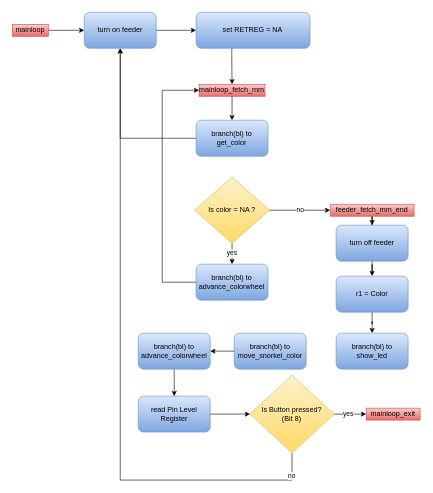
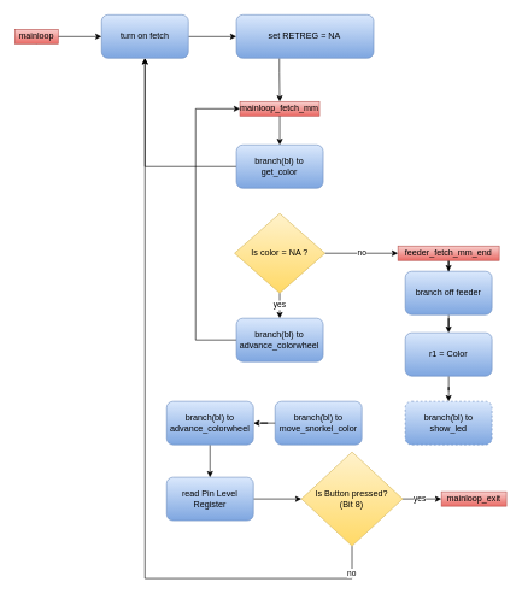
  <mxCell id="0" />
  <mxCell id="1" parent="0" />
  <mxCell id="2" value="" style="edgeStyle=orthogonalEdgeStyle;rounded=0;orthogonalLoop=1;jettySize=auto;html=1;exitX=0.5;exitY=1;exitDx=0;exitDy=0;entryX=0;entryY=0.5;entryDx=0;entryDy=0;" parent="1" source="3" target="31" edge="1"><mxGeometry relative="1" as="geometry"><mxPoint x="386.43" y="-120" as="sourcePoint" /><mxPoint x="386.43" y="-40" as="targetPoint" /><Array as="points"><mxPoint x="50" y="50" /></Array></mxGeometry></mxCell>
  <mxCell id="3" value="mainloop" style="text;html=1;strokeColor=#b85450;fillColor=#f8cecc;align=center;verticalAlign=middle;whiteSpace=wrap;rounded=0;gradientColor=#ea6b66;" parent="1" vertex="1"><mxGeometry x="20" y="40" width="60" height="20" as="geometry" /></mxCell>
  <mxCell id="4" value="" style="edgeStyle=orthogonalEdgeStyle;rounded=0;orthogonalLoop=1;jettySize=auto;html=1;" parent="1" source="5" target="8" edge="1"><mxGeometry relative="1" as="geometry" /></mxCell>
  <mxCell id="5" value="read Pin Level Register" style="rounded=1;whiteSpace=wrap;html=1;gradientColor=#7ea6e0;fillColor=#dae8fc;strokeColor=#6c8ebf;" parent="1" vertex="1"><mxGeometry x="230" y="660" width="120" height="60" as="geometry" /></mxCell>
  <mxCell id="6" value="no" style="edgeStyle=orthogonalEdgeStyle;rounded=0;orthogonalLoop=1;jettySize=auto;html=1;entryX=0.5;entryY=1;entryDx=0;entryDy=0;exitX=0.5;exitY=1;exitDx=0;exitDy=0;" parent="1" source="8" target="31" edge="1"><mxGeometry x="-0.927" relative="1" as="geometry"><mxPoint x="580" y="1090" as="targetPoint" /><Array as="points"><mxPoint x="486" y="800" /><mxPoint x="200" y="800" /></Array><mxPoint as="offset" /></mxGeometry></mxCell>
  <mxCell id="7" value="yes" style="edgeStyle=orthogonalEdgeStyle;rounded=0;orthogonalLoop=1;jettySize=auto;html=1;exitX=1;exitY=0.5;exitDx=0;exitDy=0;entryX=0;entryY=0.5;entryDx=0;entryDy=0;" parent="1" source="8" target="29" edge="1"><mxGeometry x="-0.12" relative="1" as="geometry"><Array as="points" /><mxPoint x="630" y="730" as="targetPoint" /><mxPoint as="offset" /></mxGeometry></mxCell>
  <mxCell id="8" value="Is Button pressed?&lt;br&gt;(Bit 8)" style="rhombus;whiteSpace=wrap;html=1;gradientColor=#ffd966;fillColor=#fff2cc;strokeColor=#d6b656;" parent="1" vertex="1"><mxGeometry x="416.43" y="625" width="140" height="130" as="geometry" /></mxCell>
  <mxCell id="9" value="mainloop_fetch_mm" style="text;html=1;strokeColor=#b85450;fillColor=#f8cecc;align=center;verticalAlign=middle;whiteSpace=wrap;rounded=0;gradientColor=#ea6b66;" parent="1" vertex="1"><mxGeometry x="331.43" y="140" width="110" height="20" as="geometry" /></mxCell>
  <mxCell id="10" value="" style="edgeStyle=orthogonalEdgeStyle;rounded=0;orthogonalLoop=1;jettySize=auto;html=1;exitX=0.5;exitY=1;exitDx=0;exitDy=0;" parent="1" source="9" target="12" edge="1"><mxGeometry relative="1" as="geometry"><mxPoint x="386.4" y="170" as="sourcePoint" /></mxGeometry></mxCell>
  <mxCell id="11" value="" style="edgeStyle=orthogonalEdgeStyle;rounded=0;orthogonalLoop=1;jettySize=auto;html=1;" parent="1" source="12" target="31" edge="1"><mxGeometry relative="1" as="geometry" /></mxCell>
  <mxCell id="12" value="branch(bl) to&lt;br&gt;get_color" style="rounded=1;whiteSpace=wrap;html=1;gradientColor=#7ea6e0;fillColor=#dae8fc;strokeColor=#6c8ebf;" parent="1" vertex="1"><mxGeometry x="326.43" y="200" width="120" height="60" as="geometry" /></mxCell>
  <mxCell id="13" value="no" style="edgeStyle=orthogonalEdgeStyle;rounded=0;orthogonalLoop=1;jettySize=auto;html=1;entryX=0;entryY=0.5;entryDx=0;entryDy=0;exitX=1;exitY=0.5;exitDx=0;exitDy=0;" parent="1" source="15" target="19" edge="1"><mxGeometry relative="1" as="geometry"><mxPoint x="450" y="355" as="sourcePoint" /><mxPoint x="451.5" y="735" as="targetPoint" /><Array as="points" /></mxGeometry></mxCell>
  <mxCell id="14" value="yes" style="edgeStyle=orthogonalEdgeStyle;rounded=0;orthogonalLoop=1;jettySize=auto;html=1;" parent="1" source="15" target="17" edge="1"><mxGeometry relative="1" as="geometry" /></mxCell>
  <mxCell id="15" value="Is color = NA ?" style="rhombus;whiteSpace=wrap;html=1;gradientColor=#ffd966;fillColor=#fff2cc;strokeColor=#d6b656;" parent="1" vertex="1"><mxGeometry x="323.93" y="295" width="125" height="110" as="geometry" /></mxCell>
  <mxCell id="16" value="" style="edgeStyle=orthogonalEdgeStyle;rounded=0;orthogonalLoop=1;jettySize=auto;html=1;entryX=0;entryY=0.5;entryDx=0;entryDy=0;" parent="1" source="17" target="9" edge="1"><mxGeometry relative="1" as="geometry"><mxPoint x="279.93" y="80" as="targetPoint" /><Array as="points"><mxPoint x="270" y="470" /><mxPoint x="270" y="150" /></Array></mxGeometry></mxCell>
  <mxCell id="17" value="branch(bl) to advance_colorwheel" style="rounded=1;whiteSpace=wrap;html=1;gradientColor=#7ea6e0;fillColor=#dae8fc;strokeColor=#6c8ebf;" parent="1" vertex="1"><mxGeometry x="326.43" y="440" width="120" height="60" as="geometry" /></mxCell>
  <mxCell id="18" value="" style="edgeStyle=orthogonalEdgeStyle;rounded=0;orthogonalLoop=1;jettySize=auto;html=1;" parent="1" source="19" target="21" edge="1"><mxGeometry relative="1" as="geometry" /></mxCell>
  <mxCell id="19" value="feeder_fetch_mm_end" style="text;html=1;strokeColor=#b85450;fillColor=#f8cecc;align=center;verticalAlign=middle;whiteSpace=wrap;rounded=0;gradientColor=#ea6b66;" parent="1" vertex="1"><mxGeometry x="550" y="340" width="140" height="20" as="geometry" /></mxCell>
  <mxCell id="20" value="" style="edgeStyle=orthogonalEdgeStyle;rounded=0;orthogonalLoop=1;jettySize=auto;html=1;" parent="1" source="21" target="23" edge="1"><mxGeometry relative="1" as="geometry" /></mxCell>
- <mxCell id="21" value="turn off feeder" style="rounded=1;whiteSpace=wrap;html=1;gradientColor=#7ea6e0;fillColor=#dae8fc;strokeColor=#6c8ebf;" parent="1" vertex="1"><mxGeometry x="560" y="375" width="120" height="60" as="geometry" /></mxCell>
+ <mxCell id="21" value="branch off feeder" style="rounded=1;whiteSpace=wrap;html=1;gradientColor=#7ea6e0;fillColor=#dae8fc;strokeColor=#6c8ebf;" parent="1" vertex="1"><mxGeometry x="560" y="375" width="120" height="60" as="geometry" /></mxCell>
  <mxCell id="22" value="" style="edgeStyle=orthogonalEdgeStyle;rounded=0;orthogonalLoop=1;jettySize=auto;html=1;" parent="1" source="23" target="24" edge="1"><mxGeometry relative="1" as="geometry" /></mxCell>
  <mxCell id="23" value="r1 = Color" style="rounded=1;whiteSpace=wrap;html=1;gradientColor=#7ea6e0;fillColor=#dae8fc;strokeColor=#6c8ebf;" parent="1" vertex="1"><mxGeometry x="560" y="460" width="120" height="60" as="geometry" /></mxCell>
- <mxCell id="24" value="branch(bl) to show_led" style="rounded=1;whiteSpace=wrap;html=1;gradientColor=#7ea6e0;fillColor=#dae8fc;strokeColor=#6c8ebf;" parent="1" vertex="1"><mxGeometry x="560" y="555" width="120" height="60" as="geometry" /></mxCell>
- <mxCell id="25" value="branch(bl) to move_snorkel_color" style="rounded=1;whiteSpace=wrap;html=1;gradientColor=#7ea6e0;fillColor=#dae8fc;strokeColor=#6c8ebf;" parent="1" vertex="1"><mxGeometry x="390" y="555" width="120" height="60" as="geometry" /></mxCell>
+ <mxCell id="24" value="branch(bl) to show_led" style="rounded=1;whiteSpace=wrap;html=1;gradientColor=#7ea6e0;fillColor=#dae8fc;strokeColor=#6c8ebf;dashed=1;" parent="1" vertex="1"><mxGeometry x="560" y="555" width="120" height="60" as="geometry" /></mxCell>
+ <mxCell id="25" value="branch(bl) to move_snorkel_color" style="rounded=1;whiteSpace=wrap;html=1;gradientColor=#7ea6e0;fillColor=#dae8fc;strokeColor=#6c8ebf;" parent="1" vertex="1"><mxGeometry x="380" y="555" width="120" height="60" as="geometry" /></mxCell>
  <mxCell id="26" value="" style="edgeStyle=orthogonalEdgeStyle;rounded=0;orthogonalLoop=1;jettySize=auto;html=1;exitX=0;exitY=0.5;exitDx=0;exitDy=0;" parent="1" source="25" target="28" edge="1"><mxGeometry relative="1" as="geometry"><mxPoint x="390" y="585" as="sourcePoint" /><Array as="points" /></mxGeometry></mxCell>
  <mxCell id="27" value="" style="edgeStyle=orthogonalEdgeStyle;rounded=0;orthogonalLoop=1;jettySize=auto;html=1;entryX=0.5;entryY=0;entryDx=0;entryDy=0;" parent="1" source="28" target="5" edge="1"><mxGeometry relative="1" as="geometry"><mxPoint x="580" y="840" as="targetPoint" /></mxGeometry></mxCell>
  <mxCell id="28" value="branch(bl) to advance_colorwheel" style="rounded=1;whiteSpace=wrap;html=1;gradientColor=#7ea6e0;fillColor=#dae8fc;strokeColor=#6c8ebf;" parent="1" vertex="1"><mxGeometry x="230" y="555" width="120" height="60" as="geometry" /></mxCell>
  <mxCell id="29" value="mainloop_exit" style="text;html=1;strokeColor=#b85450;fillColor=#f8cecc;align=center;verticalAlign=middle;whiteSpace=wrap;rounded=0;gradientColor=#ea6b66;" parent="1" vertex="1"><mxGeometry x="610" y="680" width="90" height="20" as="geometry" /></mxCell>
  <mxCell id="30" value="" style="edgeStyle=orthogonalEdgeStyle;rounded=0;orthogonalLoop=1;jettySize=auto;html=1;" parent="1" source="31" target="33" edge="1"><mxGeometry relative="1" as="geometry" /></mxCell>
- <mxCell id="31" value="turn on feeder" style="rounded=1;whiteSpace=wrap;html=1;gradientColor=#7ea6e0;fillColor=#dae8fc;strokeColor=#6c8ebf;" parent="1" vertex="1"><mxGeometry x="140" y="20" width="120" height="60" as="geometry" /></mxCell>
+ <mxCell id="31" value="turn on fetch" style="rounded=1;whiteSpace=wrap;html=1;gradientColor=#7ea6e0;fillColor=#dae8fc;strokeColor=#6c8ebf;" parent="1" vertex="1"><mxGeometry x="140" y="20" width="120" height="60" as="geometry" /></mxCell>
  <mxCell id="32" style="edgeStyle=orthogonalEdgeStyle;rounded=0;orthogonalLoop=1;jettySize=auto;html=1;entryX=0.5;entryY=0;entryDx=0;entryDy=0;" parent="1" source="33" target="9" edge="1"><mxGeometry relative="1" as="geometry"><Array as="points"><mxPoint x="386" y="100" /><mxPoint x="386" y="100" /></Array></mxGeometry></mxCell>
  <mxCell id="33" value="set RETREG = NA" style="rounded=1;whiteSpace=wrap;html=1;gradientColor=#7ea6e0;fillColor=#dae8fc;strokeColor=#6c8ebf;" parent="1" vertex="1"><mxGeometry x="326.43" y="20" width="190" height="60" as="geometry" /></mxCell>
